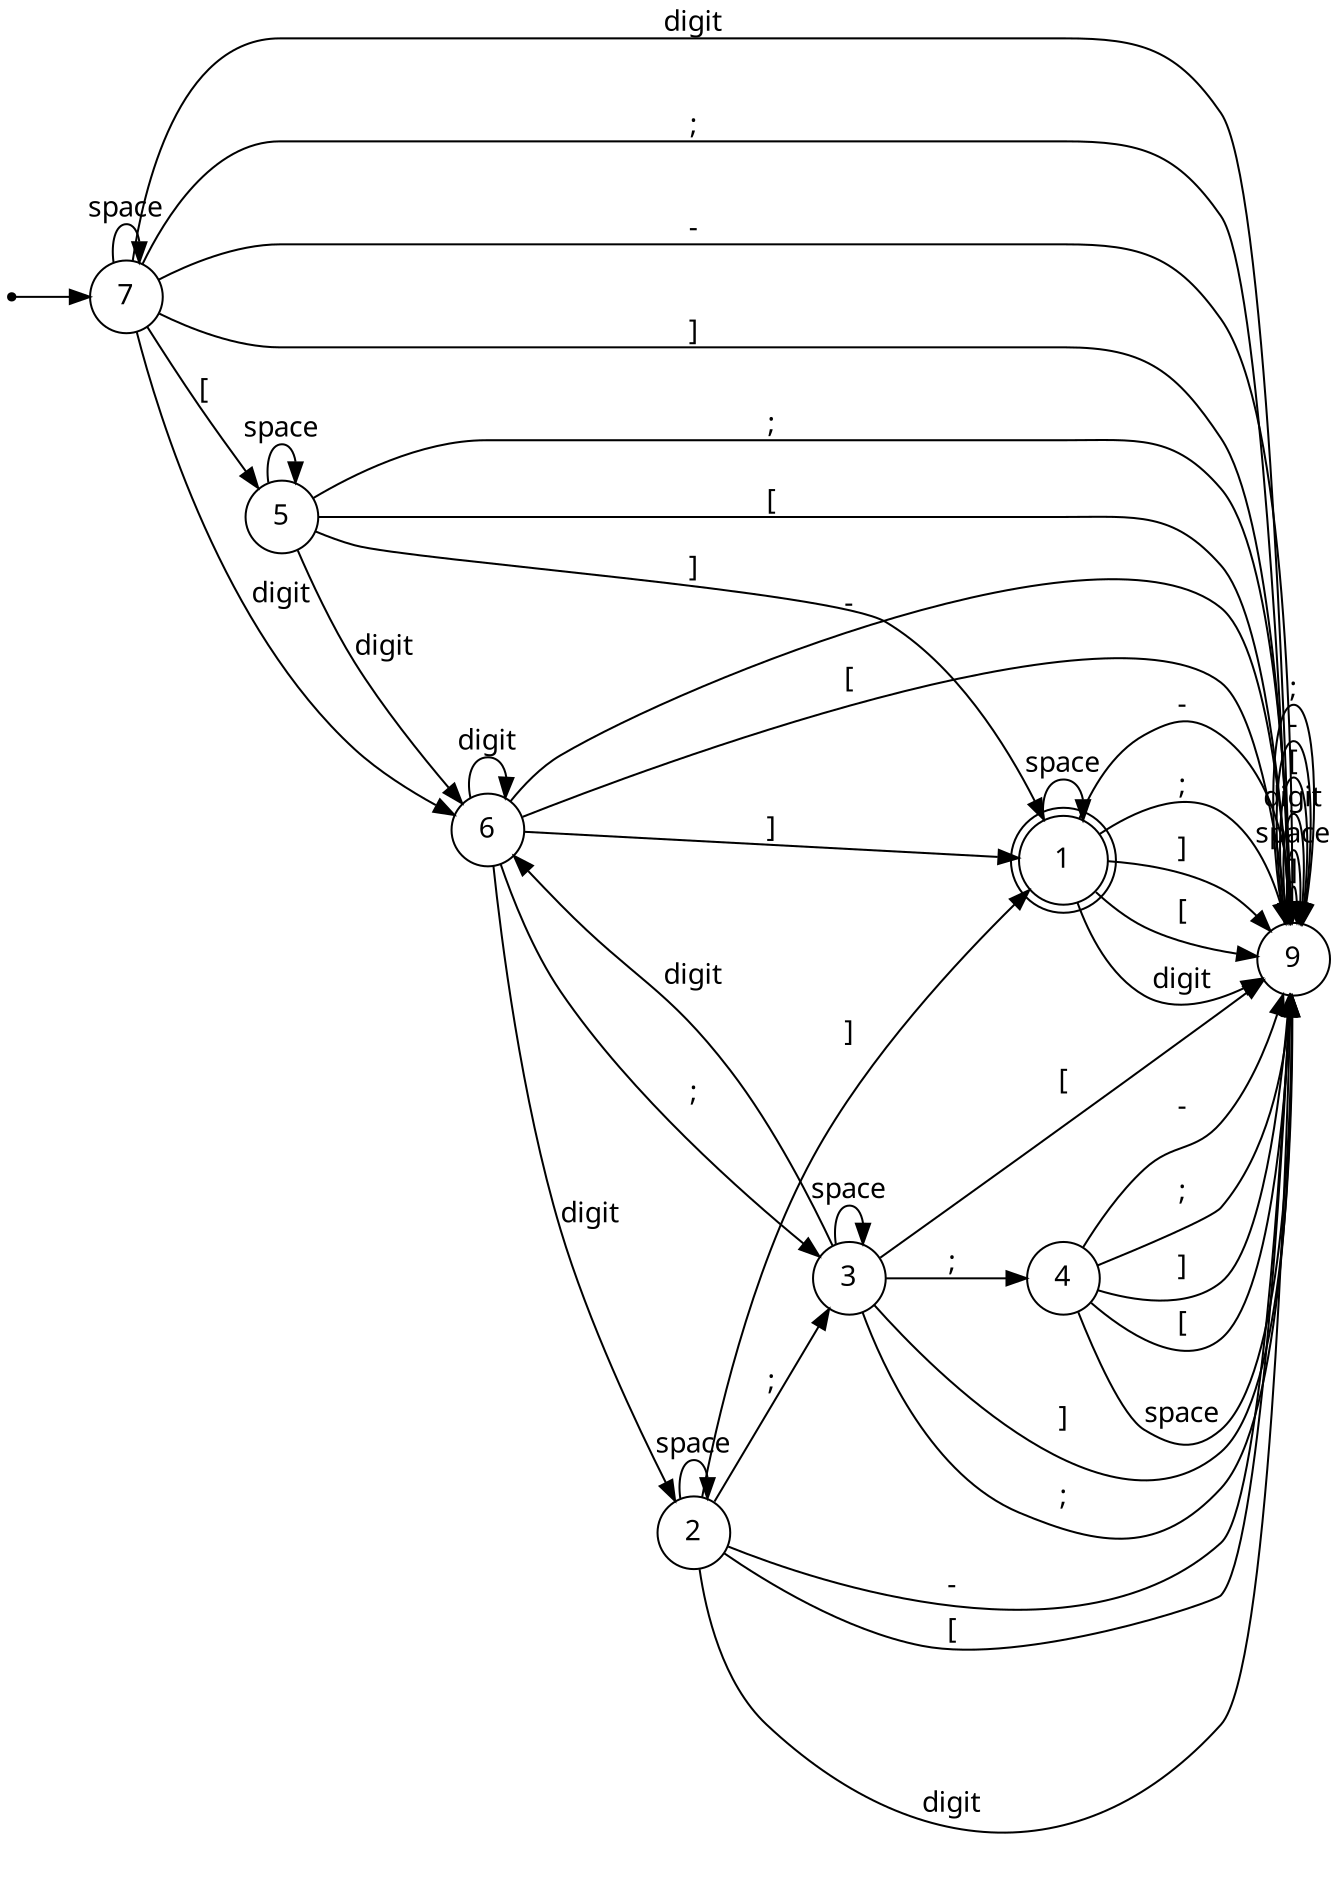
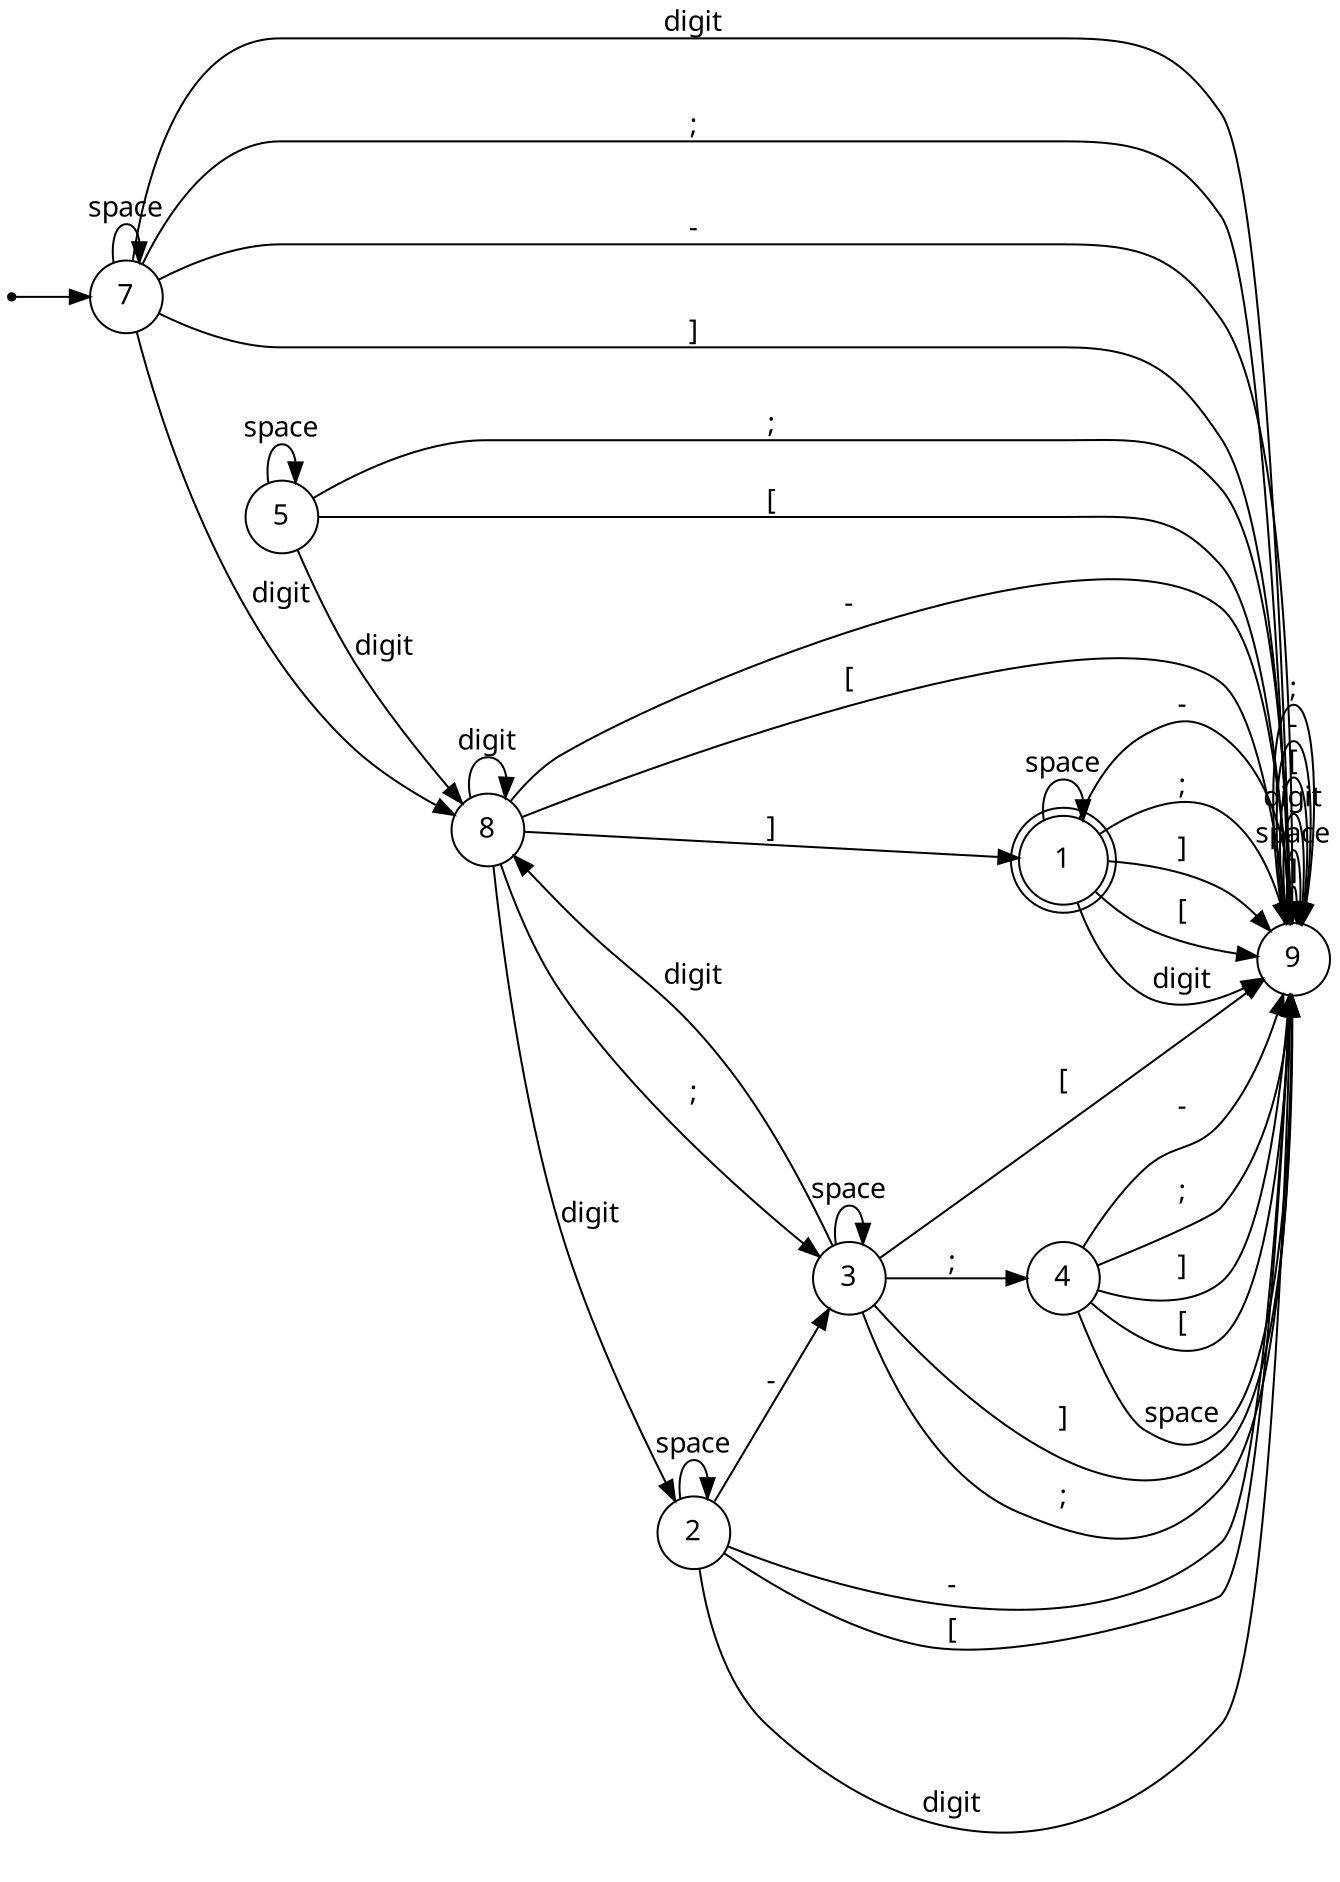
  digraph {
    fontname="Noto Sans"
    rankdir=LR
    node [fontname="Noto Sans" shape=circle]
    edge [fontname="Noto Sans"]
    DUMMY [shape=point]
    7
    n3 [label=9]
    5
-   8 [label=6]
+   8
    1 [shape=doublecircle]
    3
    4
    2
    DUMMY -> 7
    7 -> 7 [label=space]
    7 -> n3 [label=digit]
    7 -> n3 [label=";"]
    7 -> n3 [label="-"]
    7 -> n3 [label="]"]
-   7 -> 5 [label="["]
    7 -> 8 [label=digit]
    n3 -> n3 [label="]"]
    n3 -> n3 [label=space]
    n3 -> n3 [label=digit]
    n3 -> n3 [label="["]
    n3 -> n3 [label="-"]
    n3 -> n3 [label=";"]
    5 -> n3 [label=";"]
    5 -> n3 [label="["]
    5 -> 5 [label=space]
    5 -> 8 [label=digit]
-   5 -> 1 [label="]"]
    8 -> n3 [label="-"]
    8 -> n3 [label="["]
    8 -> 8 [label=digit]
    8 -> 1 [label="]"]
    8 -> 3 [label=";"]
    8 -> 2 [label=digit]
    1 -> n3 [label=digit]
    1 -> n3 [label="-"]
    1 -> n3 [label=";"]
    1 -> n3 [label="]"]
    1 -> n3 [label="["]
    1 -> 1 [label=space]
    3 -> n3 [label="]"]
    3 -> n3 [label=";"]
    3 -> n3 [label="["]
    3 -> 8 [label=digit]
    3 -> 3 [label=space]
    3 -> 4 [label=";"]
    4 -> n3 [label=space]
    4 -> n3 [label="-"]
    4 -> n3 [label=";"]
    4 -> n3 [label="]"]
    4 -> n3 [label="["]
    2 -> n3 [label=digit]
    2 -> n3 [label="-"]
    2 -> n3 [label="["]
-   2 -> 1 [label="]"]
-   2 -> 3 [label=";"]
+   2 -> 3 [label="-"]
    2 -> 2 [label=space]
  }
